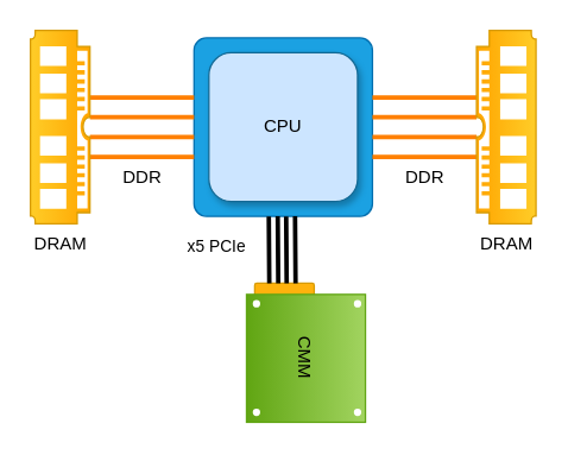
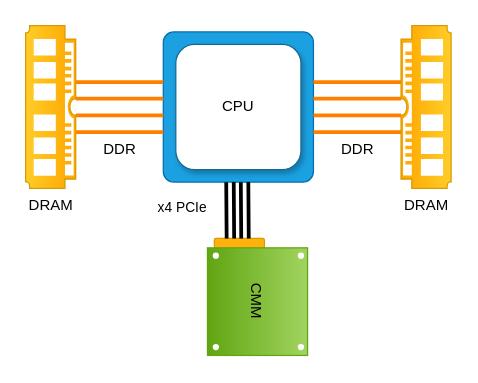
  <mxCell id="0" />
  <mxCell id="1" parent="0" />
  <mxCell id="2" value="" style="group;fillColor=default;gradientColor=none;strokeColor=none;" parent="1" connectable="0" vertex="1"><mxGeometry x="130" y="25" width="120" height="120" as="geometry" /></mxCell>
  <mxCell id="3" value="" style="rounded=1;whiteSpace=wrap;html=1;arcSize=7;fillColor=#1ba1e2;strokeColor=#006EAF;fontColor=#ffffff;" parent="2" vertex="1"><mxGeometry width="120" height="120" as="geometry" /></mxCell>
- <mxCell id="4" value="CPU" style="rounded=1;whiteSpace=wrap;html=1;fillColor=#cce5ff;strokeColor=#146994;shadow=1;" parent="2" vertex="1"><mxGeometry x="10" y="10" width="100" height="100" as="geometry" /></mxCell>
+ <mxCell id="4" value="CPU" style="rounded=1;whiteSpace=wrap;html=1;fillColor=#ffffff;strokeColor=#146994;shadow=1;" parent="2" vertex="1"><mxGeometry x="10" y="10" width="100" height="100" as="geometry" /></mxCell>
  <mxCell id="5" value="DDR" style="verticalLabelPosition=bottom;shadow=0;dashed=0;align=center;html=1;verticalAlign=top;shape=mxgraph.electrical.transmission.4_line_bus;strokeWidth=3;fillColor=#ffcc99;strokeColor=#FF8000;" parent="2" vertex="1"><mxGeometry x="-70" y="40" width="70" height="40" as="geometry" /></mxCell>
  <mxCell id="6" value="DRAM" style="pointerEvents=1;shadow=0;dashed=0;html=1;strokeColor=#d79b00;fillColor=#ffcd28;labelPosition=center;verticalLabelPosition=bottom;verticalAlign=top;align=center;outlineConnect=0;shape=mxgraph.veeam.ram;fillStyle=auto;direction=north;gradientColor=#ffa500;" parent="1" vertex="1"><mxGeometry x="20" y="20" width="40" height="130" as="geometry" /></mxCell>
  <mxCell id="7" value="DDR" style="verticalLabelPosition=bottom;shadow=0;dashed=0;align=center;html=1;verticalAlign=top;shape=mxgraph.electrical.transmission.4_line_bus;strokeWidth=3;fillColor=#ffcc99;strokeColor=#FF8000;direction=west;flipV=1;" parent="1" vertex="1"><mxGeometry x="250" y="65" width="70" height="40" as="geometry" /></mxCell>
  <mxCell id="8" value="DRAM" style="pointerEvents=1;shadow=0;dashed=0;html=1;strokeColor=#d79b00;fillColor=#ffcd28;labelPosition=center;verticalLabelPosition=bottom;verticalAlign=top;align=center;outlineConnect=0;shape=mxgraph.veeam.ram;fillStyle=auto;direction=south;gradientColor=#ffa500;flipV=1;" parent="1" vertex="1"><mxGeometry x="320" y="20" width="40" height="130" as="geometry" /></mxCell>
- <mxCell id="9" value="x5 PCIe" style="text;html=1;align=center;verticalAlign=middle;resizable=0;points=[];autosize=1;strokeColor=none;fillColor=none;fontFamily=Helvetica;fontSize=11;fontColor=default;labelBackgroundColor=default;" parent="1" vertex="1"><mxGeometry x="115" y="150" width="60" height="30" as="geometry" /></mxCell>
+ <mxCell id="9" value="x4 PCIe" style="text;html=1;align=center;verticalAlign=middle;resizable=0;points=[];autosize=1;strokeColor=none;fillColor=none;fontFamily=Helvetica;fontSize=11;fontColor=default;labelBackgroundColor=default;" parent="1" vertex="1"><mxGeometry x="115" y="150" width="60" height="30" as="geometry" /></mxCell>
  <mxCell id="10" value="" style="group" parent="1" connectable="0" vertex="1"><mxGeometry x="165.29" y="189.999" width="80" height="93.531" as="geometry" /></mxCell>
  <mxCell id="11" value="" style="rounded=1;whiteSpace=wrap;html=1;direction=south;fillColor=#ffb20d;arcSize=7;strokeColor=#d79b00;rotation=90;" parent="10" vertex="1"><mxGeometry x="15.71" y="-10.179" width="19.641" height="40" as="geometry" /></mxCell>
  <mxCell id="12" value="&lt;div&gt;&lt;font style=&quot;font-size: 12px;&quot;&gt;CMM&lt;/font&gt;&lt;/div&gt;" style="rounded=0;whiteSpace=wrap;html=1;strokeWidth=1;fillColor=#a2d460;strokeColor=#60a512;fontSize=10;gradientColor=#60a512;rotation=90;" parent="10" vertex="1"><mxGeometry x="-3.0" y="10.531" width="86" height="80" as="geometry" /></mxCell>
  <mxCell id="13" value="" style="ellipse;whiteSpace=wrap;html=1;aspect=fixed;strokeWidth=3;shadow=0;strokeColor=#ffffff;rotation=90;" parent="10" vertex="1"><mxGeometry x="73.71" y="12.821" width="2" height="2" as="geometry" /></mxCell>
  <mxCell id="14" value="" style="ellipse;whiteSpace=wrap;html=1;aspect=fixed;strokeWidth=3;shadow=0;strokeColor=#ffffff;rotation=90;" parent="10" vertex="1"><mxGeometry x="73.71" y="85.821" width="2" height="2" as="geometry" /></mxCell>
  <mxCell id="15" value="" style="ellipse;whiteSpace=wrap;html=1;aspect=fixed;strokeWidth=3;shadow=0;strokeColor=#ffffff;rotation=90;" parent="10" vertex="1"><mxGeometry x="5.71" y="12.821" width="2" height="2" as="geometry" /></mxCell>
  <mxCell id="16" value="" style="ellipse;whiteSpace=wrap;html=1;aspect=fixed;strokeWidth=3;shadow=0;strokeColor=#ffffff;rotation=90;" parent="10" vertex="1"><mxGeometry x="5.71" y="85.821" width="2" height="2" as="geometry" /></mxCell>
  <mxCell id="17" value="" style="shape=link;html=1;rounded=0;entryX=0.411;entryY=0.991;entryDx=0;entryDy=0;entryPerimeter=0;strokeWidth=3;elbow=vertical;width=4;arcSize=20;" parent="1" edge="1"><mxGeometry width="100" relative="1" as="geometry"><mxPoint x="195.29" y="190" as="sourcePoint" /><mxPoint x="194.95" y="145" as="targetPoint" /></mxGeometry></mxCell>
  <mxCell id="18" value="" style="shape=link;html=1;rounded=0;entryX=0.411;entryY=0.991;entryDx=0;entryDy=0;entryPerimeter=0;strokeWidth=3;elbow=vertical;width=4;arcSize=20;" parent="1" edge="1"><mxGeometry width="100" relative="1" as="geometry"><mxPoint x="183.63" y="190" as="sourcePoint" /><mxPoint x="183.29" y="145" as="targetPoint" /></mxGeometry></mxCell>
